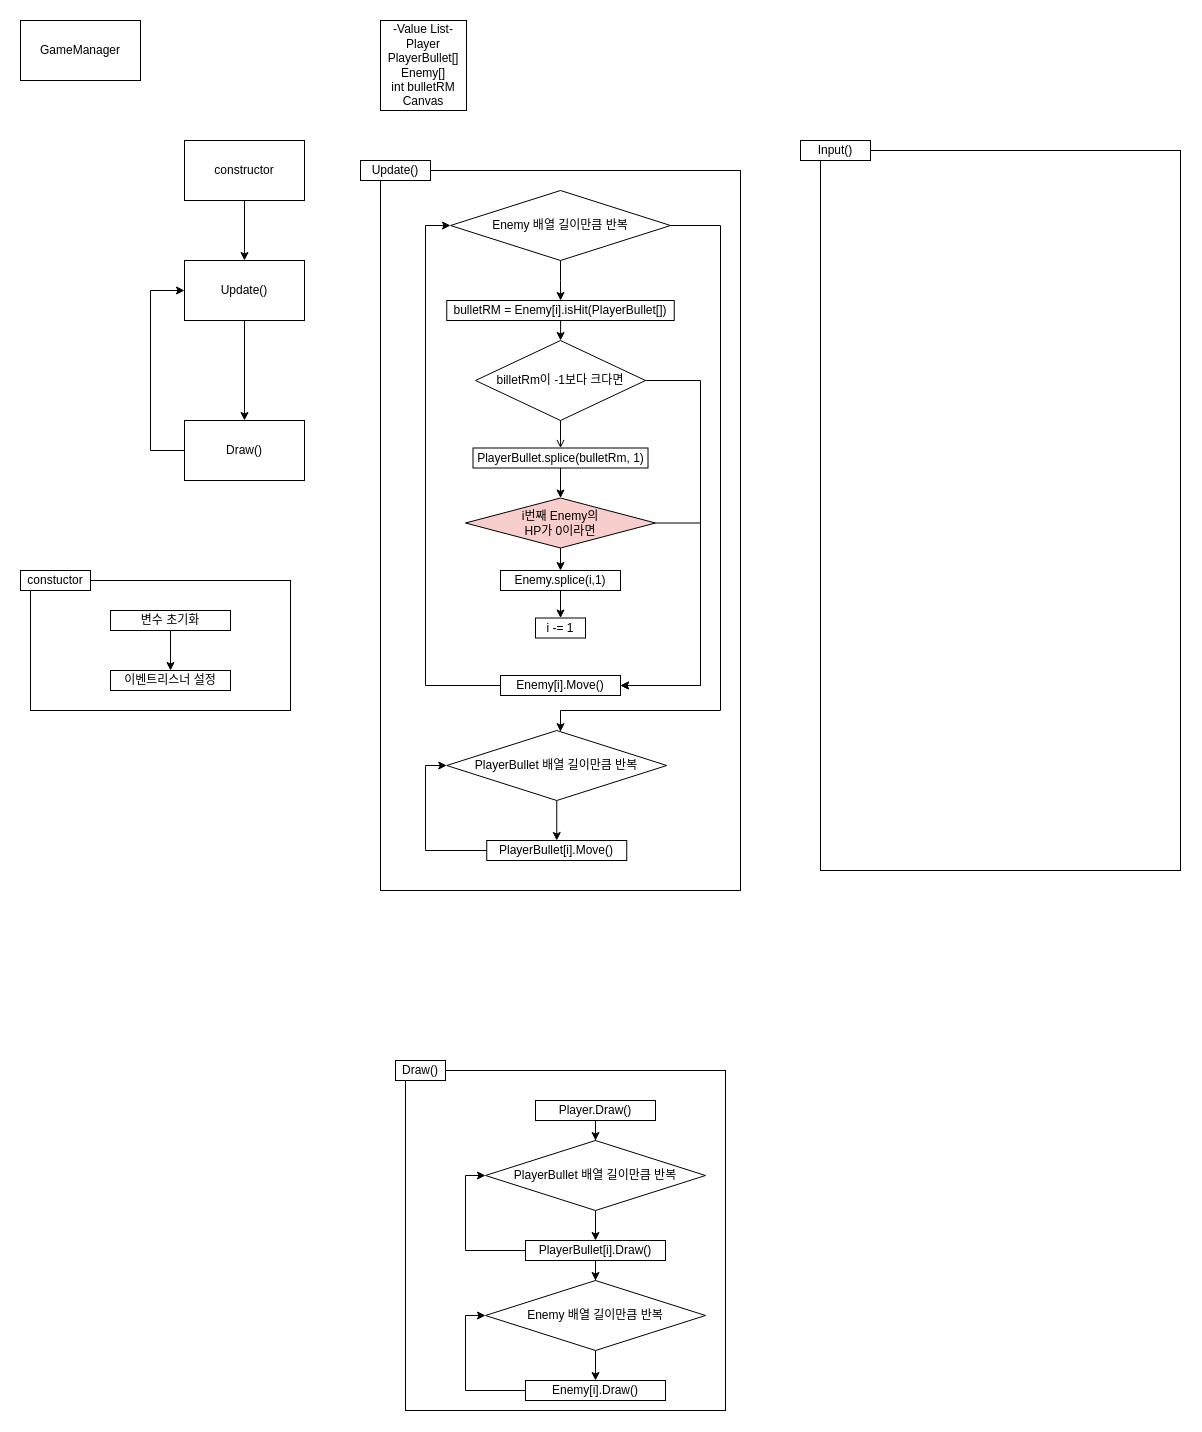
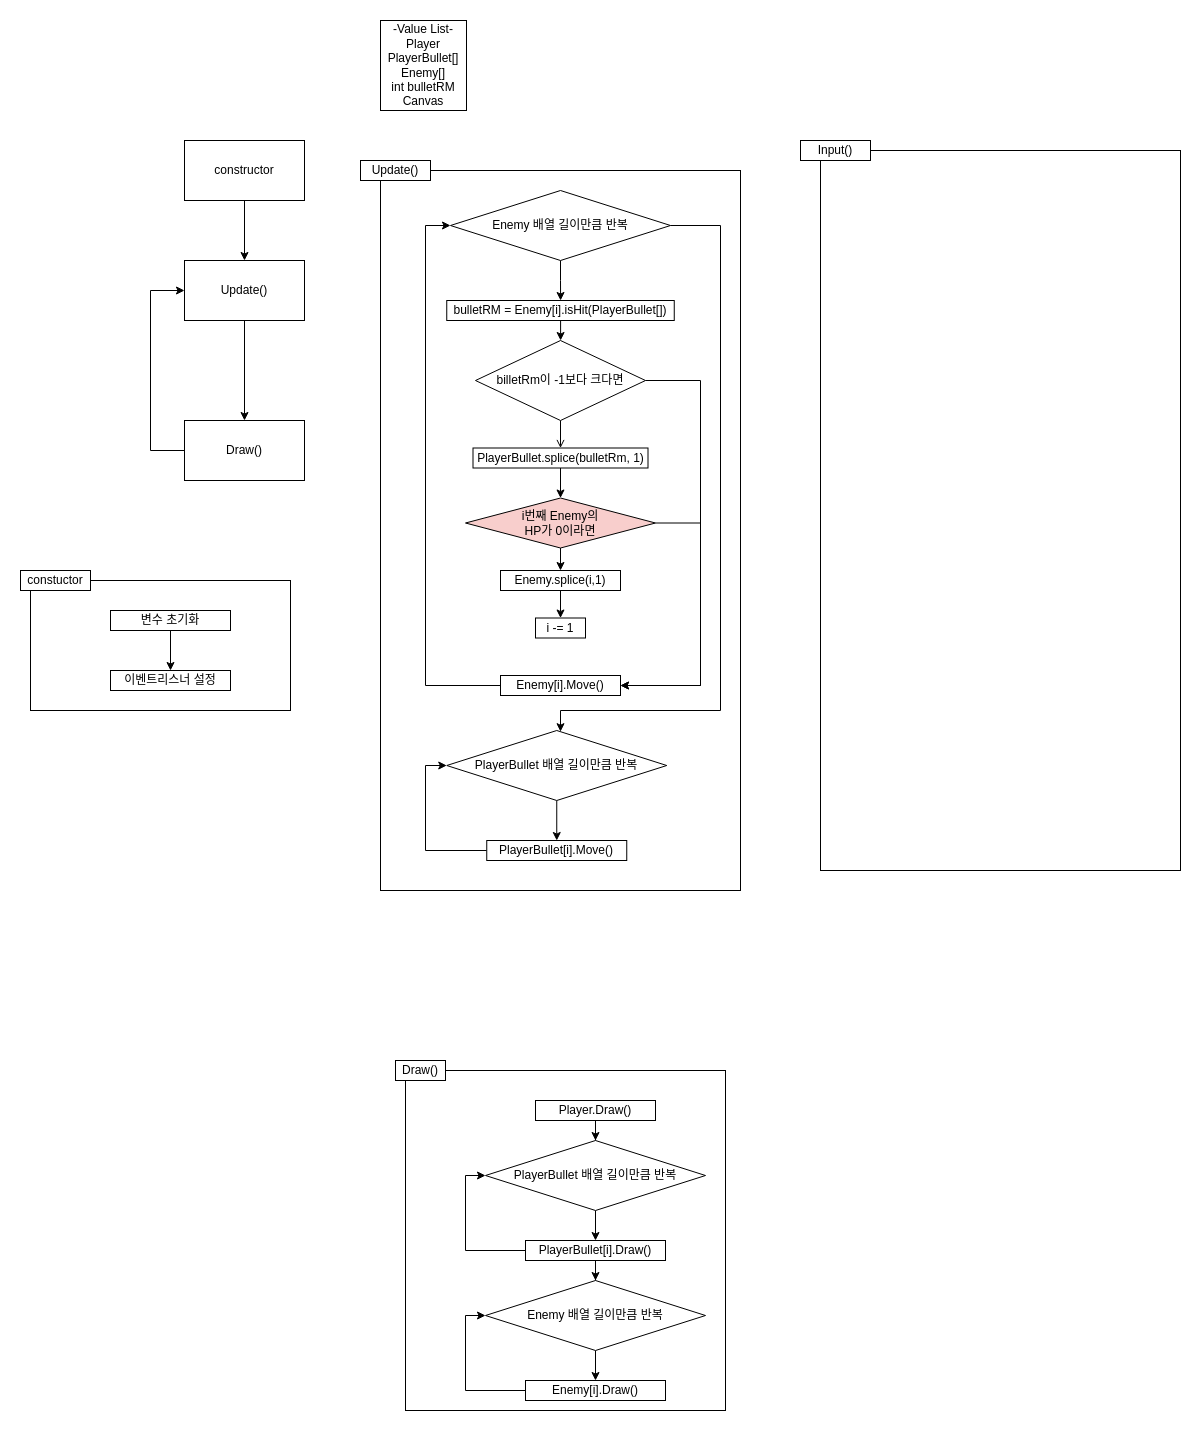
  <mxCell id="0" />
  <mxCell id="1" parent="0" />
  <mxCell id="2" value="" style="rounded=0;whiteSpace=wrap;html=1;" parent="1" vertex="1"><mxGeometry x="30" y="580" width="260" height="130" as="geometry" /></mxCell>
  <mxCell id="3" value="" style="rounded=0;whiteSpace=wrap;html=1;" parent="1" vertex="1"><mxGeometry x="405" y="1070" width="320" height="340" as="geometry" /></mxCell>
  <mxCell id="4" value="" style="rounded=0;whiteSpace=wrap;html=1;" parent="1" vertex="1"><mxGeometry x="380" y="170" width="360" height="720" as="geometry" /></mxCell>
- <mxCell id="5" value="GameManager" style="rounded=0;whiteSpace=wrap;html=1;" parent="1" vertex="1"><mxGeometry x="20" y="20" width="120" height="60" as="geometry" /></mxCell>
  <mxCell id="6" style="edgeStyle=orthogonalEdgeStyle;rounded=0;orthogonalLoop=1;jettySize=auto;html=1;entryX=0.5;entryY=0;entryDx=0;entryDy=0;" parent="1" source="7" target="9" edge="1"><mxGeometry relative="1" as="geometry" /></mxCell>
  <mxCell id="7" value="constructor" style="rounded=0;whiteSpace=wrap;html=1;" parent="1" vertex="1"><mxGeometry x="184" y="140" width="120" height="60" as="geometry" /></mxCell>
  <mxCell id="8" style="edgeStyle=orthogonalEdgeStyle;rounded=0;orthogonalLoop=1;jettySize=auto;html=1;entryX=0.5;entryY=0;entryDx=0;entryDy=0;" parent="1" source="9" target="11" edge="1"><mxGeometry relative="1" as="geometry" /></mxCell>
  <mxCell id="9" value="Update()" style="rounded=0;whiteSpace=wrap;html=1;" parent="1" vertex="1"><mxGeometry x="184" y="260" width="120" height="60" as="geometry" /></mxCell>
  <mxCell id="10" style="edgeStyle=orthogonalEdgeStyle;rounded=0;orthogonalLoop=1;jettySize=auto;html=1;entryX=0;entryY=0.5;entryDx=0;entryDy=0;" parent="1" source="11" target="9" edge="1"><mxGeometry relative="1" as="geometry"><Array as="points"><mxPoint x="150" y="450" /><mxPoint x="150" y="290" /></Array></mxGeometry></mxCell>
  <mxCell id="11" value="Draw()" style="rounded=0;whiteSpace=wrap;html=1;" parent="1" vertex="1"><mxGeometry x="184" y="420" width="120" height="60" as="geometry" /></mxCell>
  <mxCell id="12" value="-Value List-&lt;br&gt;Player&lt;br&gt;PlayerBullet[]&lt;br&gt;Enemy[]&lt;br&gt;int bulletRM&lt;br&gt;Canvas" style="rounded=0;whiteSpace=wrap;html=1;" parent="1" vertex="1"><mxGeometry x="380" y="20" width="86" height="90" as="geometry" /></mxCell>
  <mxCell id="13" value="Update()" style="rounded=0;whiteSpace=wrap;html=1;direction=south;" parent="1" vertex="1"><mxGeometry x="360" y="160" width="70" height="20" as="geometry" /></mxCell>
  <mxCell id="14" style="edgeStyle=orthogonalEdgeStyle;rounded=0;orthogonalLoop=1;jettySize=auto;html=1;" parent="1" source="16" target="18" edge="1"><mxGeometry relative="1" as="geometry" /></mxCell>
  <mxCell id="15" style="edgeStyle=orthogonalEdgeStyle;rounded=0;orthogonalLoop=1;jettySize=auto;html=1;" edge="1" parent="1" source="16" target="22"><mxGeometry relative="1" as="geometry"><mxPoint x="870" y="710" as="targetPoint" /><Array as="points"><mxPoint x="720" y="225" /><mxPoint x="720" y="710" /><mxPoint x="560" y="710" /></Array></mxGeometry></mxCell>
  <mxCell id="16" value="Enemy 배열 길이만큼 반복" style="rhombus;whiteSpace=wrap;html=1;" parent="1" vertex="1"><mxGeometry x="450" y="190" width="220" height="70" as="geometry" /></mxCell>
  <mxCell id="17" value="" style="edgeStyle=orthogonalEdgeStyle;rounded=0;orthogonalLoop=1;jettySize=auto;html=1;" parent="1" source="18" target="51" edge="1"><mxGeometry relative="1" as="geometry" /></mxCell>
  <mxCell id="18" value="bulletRM = Enemy[i].isHit(PlayerBullet[])" style="rounded=0;whiteSpace=wrap;html=1;" parent="1" vertex="1"><mxGeometry x="446.25" y="300" width="227.5" height="20" as="geometry" /></mxCell>
  <mxCell id="19" style="edgeStyle=orthogonalEdgeStyle;rounded=0;orthogonalLoop=1;jettySize=auto;html=1;entryX=0;entryY=0.5;entryDx=0;entryDy=0;exitX=0;exitY=0.5;exitDx=0;exitDy=0;" parent="1" source="20" target="16" edge="1"><mxGeometry relative="1" as="geometry"><mxPoint x="445" y="332.5" as="targetPoint" /><Array as="points"><mxPoint x="425" y="685" /><mxPoint x="425" y="225" /></Array></mxGeometry></mxCell>
  <mxCell id="20" value="Enemy[i].Move()" style="rounded=0;whiteSpace=wrap;html=1;" parent="1" vertex="1"><mxGeometry x="500" y="675" width="120" height="20" as="geometry" /></mxCell>
  <mxCell id="21" style="edgeStyle=orthogonalEdgeStyle;rounded=0;orthogonalLoop=1;jettySize=auto;html=1;entryX=0.5;entryY=0;entryDx=0;entryDy=0;" parent="1" source="22" target="24" edge="1"><mxGeometry relative="1" as="geometry" /></mxCell>
  <mxCell id="22" value="PlayerBullet 배열 길이만큼 반복" style="rhombus;whiteSpace=wrap;html=1;" parent="1" vertex="1"><mxGeometry x="446.25" y="730" width="220" height="70" as="geometry" /></mxCell>
  <mxCell id="23" style="edgeStyle=orthogonalEdgeStyle;rounded=0;orthogonalLoop=1;jettySize=auto;html=1;entryX=0;entryY=0.5;entryDx=0;entryDy=0;" parent="1" source="24" target="22" edge="1"><mxGeometry relative="1" as="geometry"><Array as="points"><mxPoint x="425" y="850" /><mxPoint x="425" y="765" /></Array></mxGeometry></mxCell>
  <mxCell id="24" value="PlayerBullet[i].Move()" style="rounded=0;whiteSpace=wrap;html=1;" parent="1" vertex="1"><mxGeometry x="486.25" y="840" width="140" height="20" as="geometry" /></mxCell>
  <mxCell id="25" value="Draw()" style="rounded=0;whiteSpace=wrap;html=1;" parent="1" vertex="1"><mxGeometry x="395" y="1060" width="50" height="20" as="geometry" /></mxCell>
  <mxCell id="26" value="" style="edgeStyle=orthogonalEdgeStyle;rounded=0;orthogonalLoop=1;jettySize=auto;html=1;" parent="1" source="27" target="29" edge="1"><mxGeometry relative="1" as="geometry" /></mxCell>
  <mxCell id="27" value="Player.Draw()" style="rounded=0;whiteSpace=wrap;html=1;" parent="1" vertex="1"><mxGeometry x="535" y="1100" width="120" height="20" as="geometry" /></mxCell>
  <mxCell id="28" style="edgeStyle=orthogonalEdgeStyle;rounded=0;orthogonalLoop=1;jettySize=auto;html=1;" parent="1" source="29" target="32" edge="1"><mxGeometry relative="1" as="geometry" /></mxCell>
  <mxCell id="29" value="PlayerBullet 배열 길이만큼 반복" style="rhombus;whiteSpace=wrap;html=1;" parent="1" vertex="1"><mxGeometry x="485" y="1140" width="220" height="70" as="geometry" /></mxCell>
  <mxCell id="30" style="edgeStyle=orthogonalEdgeStyle;rounded=0;orthogonalLoop=1;jettySize=auto;html=1;entryX=0;entryY=0.5;entryDx=0;entryDy=0;" parent="1" source="32" target="29" edge="1"><mxGeometry relative="1" as="geometry"><Array as="points"><mxPoint x="465" y="1250" /><mxPoint x="465" y="1175" /></Array></mxGeometry></mxCell>
  <mxCell id="31" value="" style="edgeStyle=orthogonalEdgeStyle;rounded=0;orthogonalLoop=1;jettySize=auto;html=1;" parent="1" source="32" target="34" edge="1"><mxGeometry relative="1" as="geometry" /></mxCell>
  <mxCell id="32" value="PlayerBullet[i].Draw()" style="rounded=0;whiteSpace=wrap;html=1;" parent="1" vertex="1"><mxGeometry x="525" y="1240" width="140" height="20" as="geometry" /></mxCell>
  <mxCell id="33" style="edgeStyle=orthogonalEdgeStyle;rounded=0;orthogonalLoop=1;jettySize=auto;html=1;entryX=0.5;entryY=0;entryDx=0;entryDy=0;" parent="1" source="34" target="36" edge="1"><mxGeometry relative="1" as="geometry" /></mxCell>
  <mxCell id="34" value="Enemy 배열 길이만큼 반복" style="rhombus;whiteSpace=wrap;html=1;" parent="1" vertex="1"><mxGeometry x="485" y="1280" width="220" height="70" as="geometry" /></mxCell>
  <mxCell id="35" style="edgeStyle=orthogonalEdgeStyle;rounded=0;orthogonalLoop=1;jettySize=auto;html=1;entryX=0;entryY=0.5;entryDx=0;entryDy=0;" parent="1" source="36" target="34" edge="1"><mxGeometry relative="1" as="geometry"><Array as="points"><mxPoint x="465" y="1390" /><mxPoint x="465" y="1315" /></Array></mxGeometry></mxCell>
  <mxCell id="36" value="Enemy[i].Draw()" style="rounded=0;whiteSpace=wrap;html=1;" parent="1" vertex="1"><mxGeometry x="525" y="1380" width="140" height="20" as="geometry" /></mxCell>
  <mxCell id="37" style="edgeStyle=orthogonalEdgeStyle;rounded=0;orthogonalLoop=1;jettySize=auto;html=1;" parent="1" source="38" target="41" edge="1"><mxGeometry relative="1" as="geometry" /></mxCell>
  <mxCell id="38" value="PlayerBullet.splice(bulletRm, 1)" style="rounded=0;whiteSpace=wrap;html=1;" parent="1" vertex="1"><mxGeometry x="472.5" y="447.5" width="175" height="20" as="geometry" /></mxCell>
  <mxCell id="39" style="edgeStyle=orthogonalEdgeStyle;rounded=0;orthogonalLoop=1;jettySize=auto;html=1;" parent="1" source="41" target="43" edge="1"><mxGeometry relative="1" as="geometry" /></mxCell>
  <mxCell id="40" style="edgeStyle=orthogonalEdgeStyle;rounded=0;orthogonalLoop=1;jettySize=auto;html=1;entryX=1;entryY=0.5;entryDx=0;entryDy=0;" parent="1" source="41" target="20" edge="1"><mxGeometry relative="1" as="geometry"><mxPoint x="635" y="667.5" as="targetPoint" /><Array as="points"><mxPoint x="700" y="523" /><mxPoint x="700" y="685" /></Array></mxGeometry></mxCell>
  <mxCell id="41" value="i번째 Enemy의&lt;br&gt;HP가 0이라면" style="rhombus;whiteSpace=wrap;html=1;fillColor=#f8cecc;" parent="1" vertex="1"><mxGeometry x="465" y="497.5" width="190" height="50" as="geometry" /></mxCell>
  <mxCell id="42" value="" style="edgeStyle=orthogonalEdgeStyle;rounded=0;orthogonalLoop=1;jettySize=auto;html=1;" parent="1" source="43" target="44" edge="1"><mxGeometry relative="1" as="geometry" /></mxCell>
  <mxCell id="43" value="Enemy.splice(i,1)" style="rounded=0;whiteSpace=wrap;html=1;" parent="1" vertex="1"><mxGeometry x="500" y="570" width="120" height="20" as="geometry" /></mxCell>
  <mxCell id="44" value="i -= 1" style="rounded=0;whiteSpace=wrap;html=1;" parent="1" vertex="1"><mxGeometry x="535" y="617.5" width="50" height="20" as="geometry" /></mxCell>
  <mxCell id="45" value="constuctor" style="rounded=0;whiteSpace=wrap;html=1;" parent="1" vertex="1"><mxGeometry x="20" y="570" width="70" height="20" as="geometry" /></mxCell>
  <mxCell id="46" value="" style="edgeStyle=orthogonalEdgeStyle;rounded=0;orthogonalLoop=1;jettySize=auto;html=1;" parent="1" source="47" target="48" edge="1"><mxGeometry relative="1" as="geometry" /></mxCell>
  <mxCell id="47" value="변수 초기화" style="rounded=0;whiteSpace=wrap;html=1;" parent="1" vertex="1"><mxGeometry x="110" y="610" width="120" height="20" as="geometry" /></mxCell>
  <mxCell id="48" value="이벤트리스너 설정" style="rounded=0;whiteSpace=wrap;html=1;" parent="1" vertex="1"><mxGeometry x="110" y="670" width="120" height="20" as="geometry" /></mxCell>
  <mxCell id="49" value="" style="edgeStyle=orthogonalEdgeStyle;rounded=0;orthogonalLoop=1;jettySize=auto;html=1;entryX=0.5;entryY=0;entryDx=0;entryDy=0;endArrow=open;" parent="1" source="51" target="38" edge="1"><mxGeometry relative="1" as="geometry" /></mxCell>
  <mxCell id="50" style="edgeStyle=orthogonalEdgeStyle;rounded=0;orthogonalLoop=1;jettySize=auto;html=1;entryX=1;entryY=0.5;entryDx=0;entryDy=0;" parent="1" source="51" target="20" edge="1"><mxGeometry relative="1" as="geometry"><Array as="points"><mxPoint x="700" y="380" /><mxPoint x="700" y="685" /></Array></mxGeometry></mxCell>
  <mxCell id="51" value="billetRm이 -1보다 크다면" style="rhombus;whiteSpace=wrap;html=1;" parent="1" vertex="1"><mxGeometry x="475" y="340" width="170" height="80" as="geometry" /></mxCell>
  <mxCell id="52" value="" style="rounded=0;whiteSpace=wrap;html=1;" vertex="1" parent="1"><mxGeometry x="820" y="150" width="360" height="720" as="geometry" /></mxCell>
  <mxCell id="53" value="Input()" style="rounded=0;whiteSpace=wrap;html=1;direction=south;" vertex="1" parent="1"><mxGeometry x="800" y="140" width="70" height="20" as="geometry" /></mxCell>
